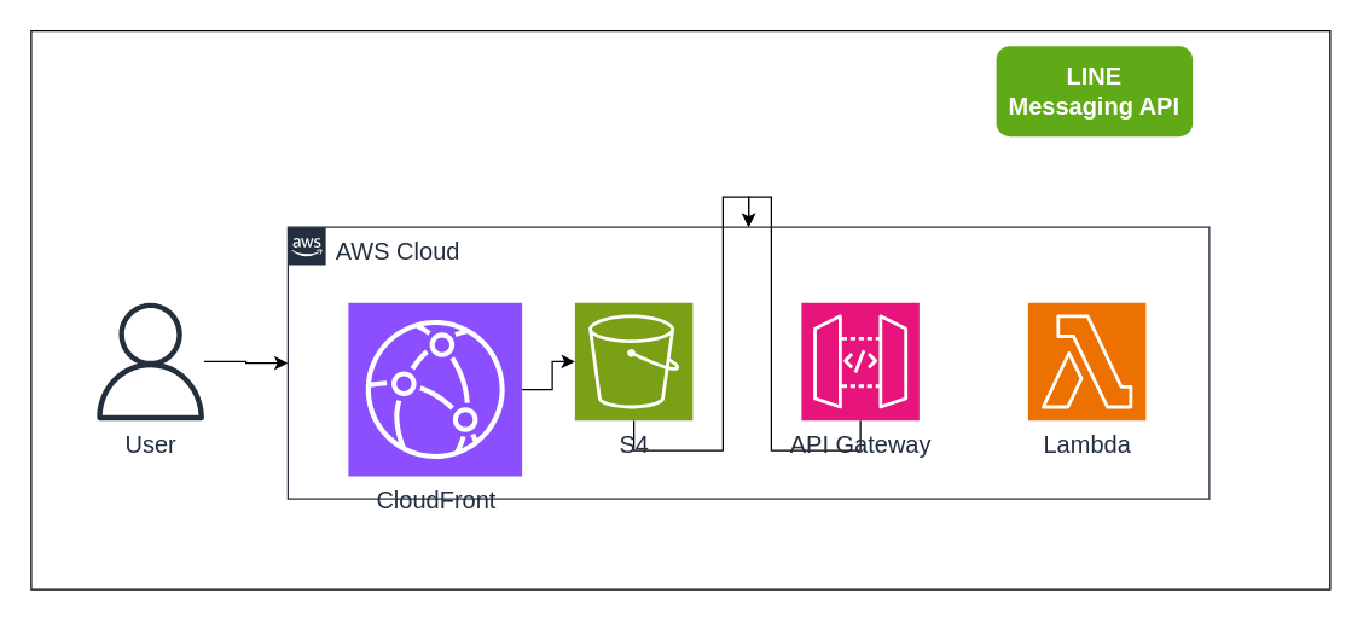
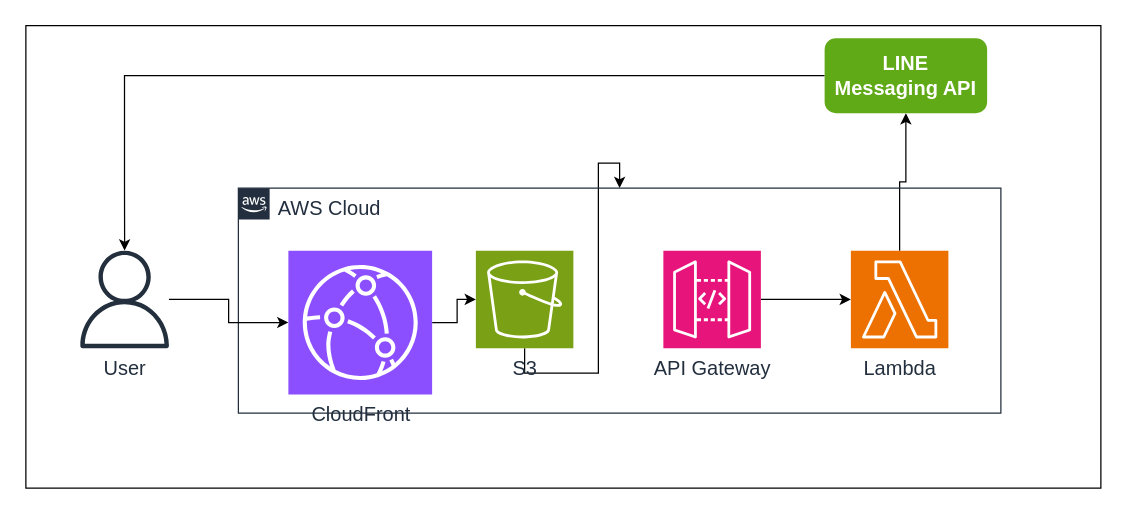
  <mxCell id="0" />
  <mxCell id="1" parent="0" />
  <mxCell id="2" value="" style="rounded=0;whiteSpace=wrap;html=1;" vertex="1" parent="1"><mxGeometry x="20" y="20" width="860" height="370" as="geometry" /></mxCell>
  <mxCell id="3" style="edgeStyle=orthogonalEdgeStyle;rounded=0;orthogonalLoop=1;jettySize=auto;html=1;fontSize=16;" edge="1" parent="1" source="4" target="13"><mxGeometry relative="1" as="geometry" /></mxCell>
- <mxCell id="4" value="S4" style="sketch=0;points=[[0,0,0],[0.25,0,0],[0.5,0,0],[0.75,0,0],[1,0,0],[0,1,0],[0.25,1,0],[0.5,1,0],[0.75,1,0],[1,1,0],[0,0.25,0],[0,0.5,0],[0,0.75,0],[1,0.25,0],[1,0.5,0],[1,0.75,0]];outlineConnect=0;fontColor=#232F3E;fillColor=#7AA116;strokeColor=#ffffff;dashed=0;verticalLabelPosition=bottom;verticalAlign=top;align=center;html=1;fontSize=16;fontStyle=0;aspect=fixed;shape=mxgraph.aws4.resourceIcon;resIcon=mxgraph.aws4.s3;" vertex="1" parent="1"><mxGeometry x="380" y="200" width="78" height="78" as="geometry" /></mxCell>
+ <mxCell id="4" value="S3" style="sketch=0;points=[[0,0,0],[0.25,0,0],[0.5,0,0],[0.75,0,0],[1,0,0],[0,1,0],[0.25,1,0],[0.5,1,0],[0.75,1,0],[1,1,0],[0,0.25,0],[0,0.5,0],[0,0.75,0],[1,0.25,0],[1,0.5,0],[1,0.75,0]];outlineConnect=0;fontColor=#232F3E;fillColor=#7AA116;strokeColor=#ffffff;dashed=0;verticalLabelPosition=bottom;verticalAlign=top;align=center;html=1;fontSize=16;fontStyle=0;aspect=fixed;shape=mxgraph.aws4.resourceIcon;resIcon=mxgraph.aws4.s3;" vertex="1" parent="1"><mxGeometry x="380" y="200" width="78" height="78" as="geometry" /></mxCell>
  <mxCell id="5" style="edgeStyle=orthogonalEdgeStyle;rounded=0;orthogonalLoop=1;jettySize=auto;html=1;fontSize=16;" edge="1" parent="1" source="6" target="4"><mxGeometry relative="1" as="geometry" /></mxCell>
  <mxCell id="6" value="CloudFront" style="sketch=0;points=[[0,0,0],[0.25,0,0],[0.5,0,0],[0.75,0,0],[1,0,0],[0,1,0],[0.25,1,0],[0.5,1,0],[0.75,1,0],[1,1,0],[0,0.25,0],[0,0.5,0],[0,0.75,0],[1,0.25,0],[1,0.5,0],[1,0.75,0]];outlineConnect=0;fontColor=#232F3E;fillColor=#8C4FFF;strokeColor=#ffffff;dashed=0;verticalLabelPosition=bottom;verticalAlign=top;align=center;html=1;fontSize=16;fontStyle=0;aspect=fixed;shape=mxgraph.aws4.resourceIcon;resIcon=mxgraph.aws4.cloudfront;" vertex="1" parent="1"><mxGeometry x="230" y="200" width="115" height="115" as="geometry" /></mxCell>
- <mxCell id="7" style="edgeStyle=orthogonalEdgeStyle;rounded=0;orthogonalLoop=1;jettySize=auto;html=1;fontSize=16;" edge="1" parent="1" source="8" target="13"><mxGeometry relative="1" as="geometry" /></mxCell>
+ <mxCell id="7" style="edgeStyle=orthogonalEdgeStyle;rounded=0;orthogonalLoop=1;jettySize=auto;html=1;fontSize=16;" edge="1" parent="1" source="8" target="10"><mxGeometry relative="1" as="geometry" /></mxCell>
  <mxCell id="8" value="API Gateway" style="sketch=0;points=[[0,0,0],[0.25,0,0],[0.5,0,0],[0.75,0,0],[1,0,0],[0,1,0],[0.25,1,0],[0.5,1,0],[0.75,1,0],[1,1,0],[0,0.25,0],[0,0.5,0],[0,0.75,0],[1,0.25,0],[1,0.5,0],[1,0.75,0]];outlineConnect=0;fontColor=#232F3E;fillColor=#E7157B;strokeColor=#ffffff;dashed=0;verticalLabelPosition=bottom;verticalAlign=top;align=center;html=1;fontSize=16;fontStyle=0;aspect=fixed;shape=mxgraph.aws4.resourceIcon;resIcon=mxgraph.aws4.api_gateway;" vertex="1" parent="1"><mxGeometry x="530" y="200" width="78" height="78" as="geometry" /></mxCell>
+ <mxCell id="9" style="edgeStyle=orthogonalEdgeStyle;rounded=0;orthogonalLoop=1;jettySize=auto;html=1;fontSize=16;" edge="1" parent="1" source="10" target="12"><mxGeometry relative="1" as="geometry" /></mxCell>
  <mxCell id="10" value="Lambda" style="sketch=0;points=[[0,0,0],[0.25,0,0],[0.5,0,0],[0.75,0,0],[1,0,0],[0,1,0],[0.25,1,0],[0.5,1,0],[0.75,1,0],[1,1,0],[0,0.25,0],[0,0.5,0],[0,0.75,0],[1,0.25,0],[1,0.5,0],[1,0.75,0]];outlineConnect=0;fontColor=#232F3E;fillColor=#ED7100;strokeColor=#ffffff;dashed=0;verticalLabelPosition=bottom;verticalAlign=top;align=center;html=1;fontSize=16;fontStyle=0;aspect=fixed;shape=mxgraph.aws4.resourceIcon;resIcon=mxgraph.aws4.lambda;" vertex="1" parent="1"><mxGeometry x="680" y="200" width="78" height="78" as="geometry" /></mxCell>
+ <mxCell id="11" style="edgeStyle=orthogonalEdgeStyle;rounded=0;orthogonalLoop=1;jettySize=auto;html=1;fontSize=16;" edge="1" parent="1" source="12" target="14"><mxGeometry relative="1" as="geometry" /></mxCell>
  <mxCell id="12" value="LINE&lt;div&gt;Messaging API&lt;/div&gt;" style="rounded=1;whiteSpace=wrap;html=1;fillColor=#60a917;strokeColor=none;fontColor=#ffffff;fontStyle=1;fontSize=16;" vertex="1" parent="1"><mxGeometry x="659" y="30" width="130" height="60" as="geometry" /></mxCell>
  <mxCell id="13" value="AWS Cloud" style="points=[[0,0],[0.25,0],[0.5,0],[0.75,0],[1,0],[1,0.25],[1,0.5],[1,0.75],[1,1],[0.75,1],[0.5,1],[0.25,1],[0,1],[0,0.75],[0,0.5],[0,0.25]];outlineConnect=0;gradientColor=none;html=1;whiteSpace=wrap;fontSize=16;fontStyle=0;container=1;pointerEvents=0;collapsible=0;recursiveResize=0;shape=mxgraph.aws4.group;grIcon=mxgraph.aws4.group_aws_cloud_alt;strokeColor=#232F3E;fillColor=none;verticalAlign=top;align=left;spacingLeft=30;fontColor=#232F3E;dashed=0;" vertex="1" parent="1"><mxGeometry x="190" y="150" width="610" height="180" as="geometry" /></mxCell>
  <mxCell id="14" value="User" style="sketch=0;outlineConnect=0;fontColor=#232F3E;gradientColor=none;fillColor=#232F3D;strokeColor=none;dashed=0;verticalLabelPosition=bottom;verticalAlign=top;align=center;html=1;fontSize=16;fontStyle=0;aspect=fixed;pointerEvents=1;shape=mxgraph.aws4.user;" vertex="1" parent="1"><mxGeometry x="60" y="200" width="78" height="78" as="geometry" /></mxCell>
- <mxCell id="15" style="edgeStyle=orthogonalEdgeStyle;rounded=0;orthogonalLoop=1;jettySize=auto;html=1;fontSize=16;" edge="1" parent="1" source="14" target="13"><mxGeometry relative="1" as="geometry" /></mxCell>
+ <mxCell id="15" style="edgeStyle=orthogonalEdgeStyle;rounded=0;orthogonalLoop=1;jettySize=auto;html=1;entryX=0;entryY=0.5;entryDx=0;entryDy=0;entryPerimeter=0;fontSize=16;" edge="1" parent="1" source="14" target="6"><mxGeometry relative="1" as="geometry" /></mxCell>
